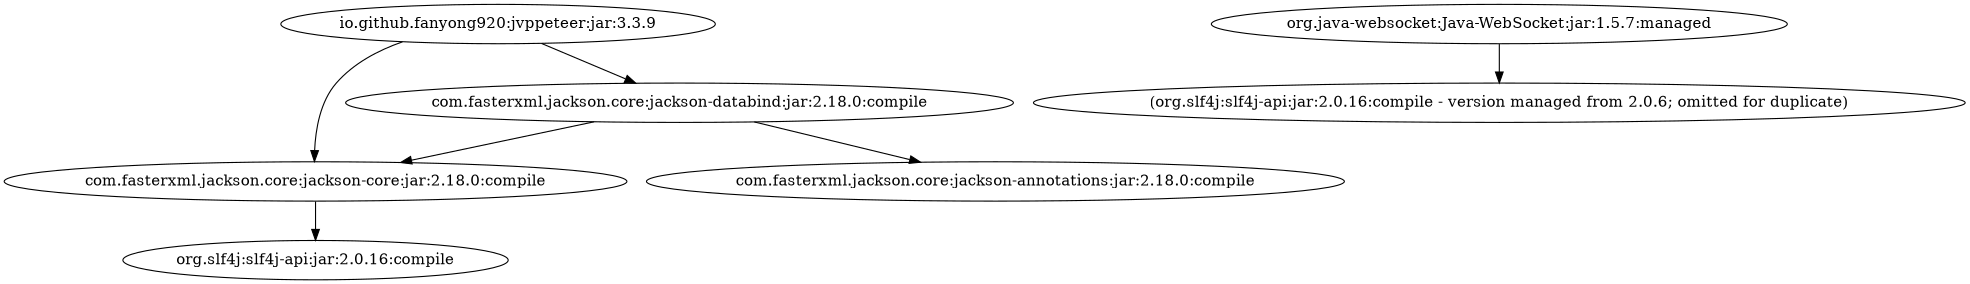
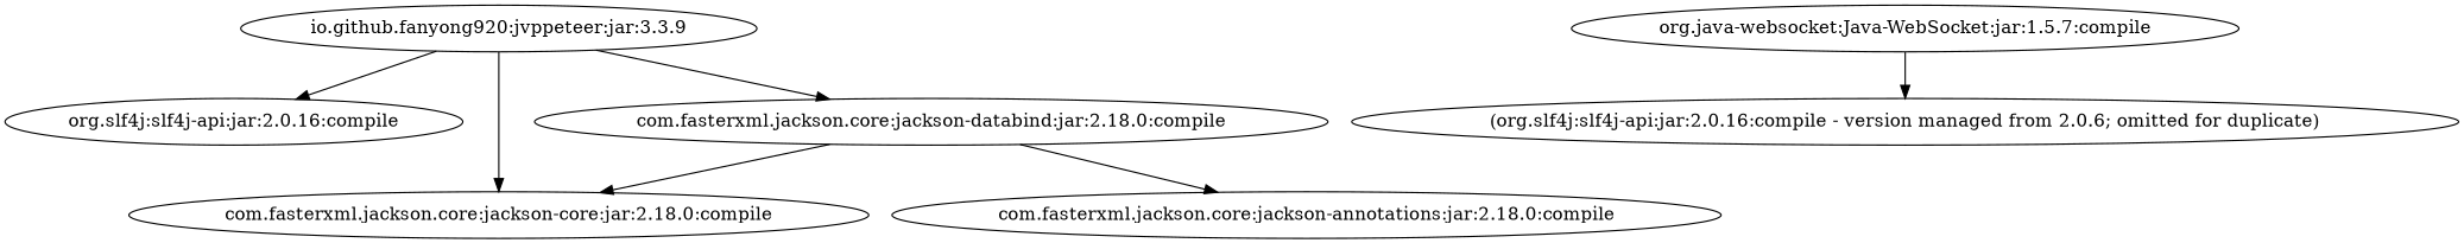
  digraph {
    "io.github.fanyong920:jvppeteer:jar:3.3.9"
    "org.slf4j:slf4j-api:jar:2.0.16:compile"
    "com.fasterxml.jackson.core:jackson-databind:jar:2.18.0:compile"
    "com.fasterxml.jackson.core:jackson-core:jar:2.18.0:compile"
-   "org.java-websocket:Java-WebSocket:jar:1.5.7:compile" [label="org.java-websocket:Java-WebSocket:jar:1.5.7:managed"]
+   "org.java-websocket:Java-WebSocket:jar:1.5.7:compile"
    "(org.slf4j:slf4j-api:jar:2.0.16:compile - version managed from 2.0.6; omitted for duplicate)"
    "com.fasterxml.jackson.core:jackson-annotations:jar:2.18.0:compile"
-   "com.fasterxml.jackson.core:jackson-core:jar:2.18.0:compile" -> "org.slf4j:slf4j-api:jar:2.0.16:compile"
+   "io.github.fanyong920:jvppeteer:jar:3.3.9" -> "org.slf4j:slf4j-api:jar:2.0.16:compile"
    "io.github.fanyong920:jvppeteer:jar:3.3.9" -> "com.fasterxml.jackson.core:jackson-databind:jar:2.18.0:compile"
    "io.github.fanyong920:jvppeteer:jar:3.3.9" -> "com.fasterxml.jackson.core:jackson-core:jar:2.18.0:compile"
    "com.fasterxml.jackson.core:jackson-databind:jar:2.18.0:compile" -> "com.fasterxml.jackson.core:jackson-core:jar:2.18.0:compile"
    "com.fasterxml.jackson.core:jackson-databind:jar:2.18.0:compile" -> "com.fasterxml.jackson.core:jackson-annotations:jar:2.18.0:compile"
    "org.java-websocket:Java-WebSocket:jar:1.5.7:compile" -> "(org.slf4j:slf4j-api:jar:2.0.16:compile - version managed from 2.0.6; omitted for duplicate)"
  }
